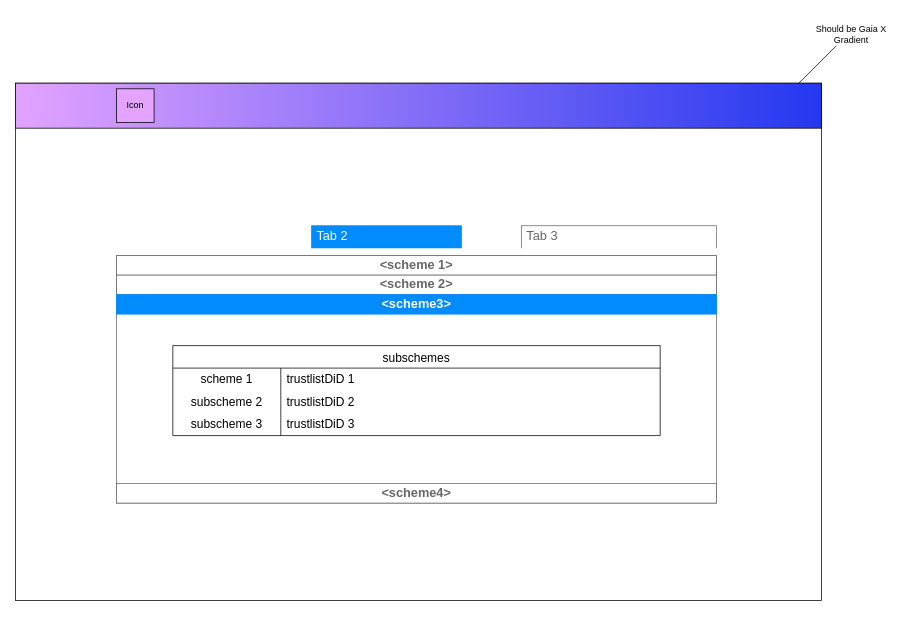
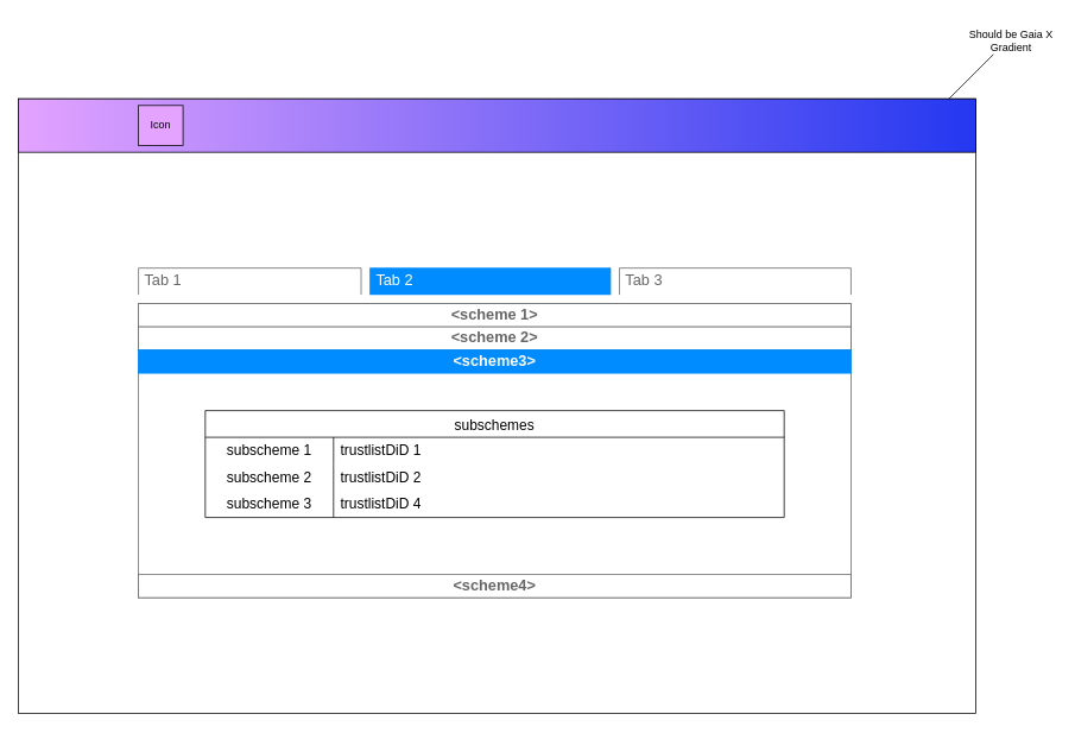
  <mxCell id="0" />
  <mxCell id="1" parent="0" />
  <mxCell id="2" value="" style="rounded=0;whiteSpace=wrap;html=1;" vertex="1" parent="1"><mxGeometry x="20" y="110" width="1075" height="690" as="geometry" /></mxCell>
  <mxCell id="3" value="" style="strokeWidth=1;shadow=0;dashed=0;align=center;html=1;shape=mxgraph.mockup.containers.rrect;rSize=0;strokeColor=#666666;" parent="1" vertex="1"><mxGeometry x="155" y="340" width="800" height="330" as="geometry" /></mxCell>
  <mxCell id="4" value="&amp;lt;scheme 1&amp;gt;" style="strokeColor=inherit;fillColor=inherit;gradientColor=inherit;strokeWidth=1;shadow=0;dashed=0;align=center;html=1;shape=mxgraph.mockup.containers.rrect;rSize=0;fontSize=17;fontColor=#666666;fontStyle=1;resizeWidth=1;whiteSpace=wrap;" parent="3" vertex="1"><mxGeometry width="800" height="26" relative="1" as="geometry" /></mxCell>
  <mxCell id="5" value="&amp;lt;scheme 2&amp;gt;" style="strokeColor=inherit;fillColor=inherit;gradientColor=inherit;strokeWidth=1;shadow=0;dashed=0;align=center;html=1;shape=mxgraph.mockup.containers.rrect;rSize=0;fontSize=17;fontColor=#666666;fontStyle=1;resizeWidth=1;whiteSpace=wrap;" parent="3" vertex="1"><mxGeometry width="800" height="26" relative="1" as="geometry"><mxPoint y="26" as="offset" /></mxGeometry></mxCell>
  <mxCell id="6" value="&amp;lt;scheme3&amp;gt;" style="strokeWidth=1;shadow=0;dashed=0;align=center;html=1;shape=mxgraph.mockup.containers.rrect;rSize=0;fontSize=17;fontColor=#ffffff;fontStyle=1;fillColor=#008cff;strokeColor=#008cff;resizeWidth=1;whiteSpace=wrap;" parent="3" vertex="1"><mxGeometry width="800" height="26" relative="1" as="geometry"><mxPoint y="52" as="offset" /></mxGeometry></mxCell>
  <mxCell id="7" value="&amp;lt;scheme4&amp;gt;" style="strokeColor=inherit;fillColor=inherit;gradientColor=inherit;strokeWidth=1;shadow=0;dashed=0;align=center;html=1;shape=mxgraph.mockup.containers.rrect;rSize=0;fontSize=17;fontColor=#666666;fontStyle=1;resizeWidth=1;whiteSpace=wrap;" parent="3" vertex="1"><mxGeometry y="1" width="800" height="26" relative="1" as="geometry"><mxPoint y="-26" as="offset" /></mxGeometry></mxCell>
  <mxCell id="8" value="subschemes" style="shape=table;startSize=30;container=1;collapsible=0;childLayout=tableLayout;fixedRows=1;rowLines=0;fontStyle=0;strokeColor=default;fontSize=16;" parent="3" vertex="1"><mxGeometry x="75" y="120" width="650" height="120" as="geometry" /></mxCell>
  <mxCell id="9" value="" style="shape=tableRow;horizontal=0;startSize=0;swimlaneHead=0;swimlaneBody=0;top=0;left=0;bottom=0;right=0;collapsible=0;dropTarget=0;fillColor=none;points=[[0,0.5],[1,0.5]];portConstraint=eastwest;strokeColor=inherit;fontSize=16;" parent="8" vertex="1"><mxGeometry y="30" width="650" height="30" as="geometry" /></mxCell>
- <mxCell id="10" value="scheme 1" style="shape=partialRectangle;html=1;whiteSpace=wrap;connectable=0;fillColor=none;top=0;left=0;bottom=0;right=0;overflow=hidden;pointerEvents=1;strokeColor=inherit;fontSize=16;" parent="9" vertex="1"><mxGeometry width="144" height="30" as="geometry"><mxRectangle width="144" height="30" as="alternateBounds" /></mxGeometry></mxCell>
+ <mxCell id="10" value="subscheme 1" style="shape=partialRectangle;html=1;whiteSpace=wrap;connectable=0;fillColor=none;top=0;left=0;bottom=0;right=0;overflow=hidden;pointerEvents=1;strokeColor=inherit;fontSize=16;" parent="9" vertex="1"><mxGeometry width="144" height="30" as="geometry"><mxRectangle width="144" height="30" as="alternateBounds" /></mxGeometry></mxCell>
  <mxCell id="11" value="trustlistDiD 1" style="shape=partialRectangle;html=1;whiteSpace=wrap;connectable=0;fillColor=none;top=0;left=0;bottom=0;right=0;align=left;spacingLeft=6;overflow=hidden;strokeColor=inherit;fontSize=16;" parent="9" vertex="1"><mxGeometry x="144" width="506" height="30" as="geometry"><mxRectangle width="506" height="30" as="alternateBounds" /></mxGeometry></mxCell>
  <mxCell id="12" value="" style="shape=tableRow;horizontal=0;startSize=0;swimlaneHead=0;swimlaneBody=0;top=0;left=0;bottom=0;right=0;collapsible=0;dropTarget=0;fillColor=none;points=[[0,0.5],[1,0.5]];portConstraint=eastwest;strokeColor=inherit;fontSize=16;" parent="8" vertex="1"><mxGeometry y="60" width="650" height="30" as="geometry" /></mxCell>
  <mxCell id="13" value="subscheme 2" style="shape=partialRectangle;html=1;whiteSpace=wrap;connectable=0;fillColor=none;top=0;left=0;bottom=0;right=0;overflow=hidden;strokeColor=inherit;fontSize=16;" parent="12" vertex="1"><mxGeometry width="144" height="30" as="geometry"><mxRectangle width="144" height="30" as="alternateBounds" /></mxGeometry></mxCell>
  <mxCell id="14" value="trustlistDiD 2" style="shape=partialRectangle;html=1;whiteSpace=wrap;connectable=0;fillColor=none;top=0;left=0;bottom=0;right=0;align=left;spacingLeft=6;overflow=hidden;strokeColor=inherit;fontSize=16;" parent="12" vertex="1"><mxGeometry x="144" width="506" height="30" as="geometry"><mxRectangle width="506" height="30" as="alternateBounds" /></mxGeometry></mxCell>
  <mxCell id="15" value="" style="shape=tableRow;horizontal=0;startSize=0;swimlaneHead=0;swimlaneBody=0;top=0;left=0;bottom=0;right=0;collapsible=0;dropTarget=0;fillColor=none;points=[[0,0.5],[1,0.5]];portConstraint=eastwest;strokeColor=inherit;fontSize=16;" parent="8" vertex="1"><mxGeometry y="90" width="650" height="30" as="geometry" /></mxCell>
  <mxCell id="16" value="subscheme 3" style="shape=partialRectangle;html=1;whiteSpace=wrap;connectable=0;fillColor=none;top=0;left=0;bottom=0;right=0;overflow=hidden;strokeColor=inherit;fontSize=16;" parent="15" vertex="1"><mxGeometry width="144" height="30" as="geometry"><mxRectangle width="144" height="30" as="alternateBounds" /></mxGeometry></mxCell>
- <mxCell id="17" value="trustlistDiD 3" style="shape=partialRectangle;html=1;whiteSpace=wrap;connectable=0;fillColor=none;top=0;left=0;bottom=0;right=0;align=left;spacingLeft=6;overflow=hidden;strokeColor=inherit;fontSize=16;" parent="15" vertex="1"><mxGeometry x="144" width="506" height="30" as="geometry"><mxRectangle width="506" height="30" as="alternateBounds" /></mxGeometry></mxCell>
+ <mxCell id="17" value="trustlistDiD 4" style="shape=partialRectangle;html=1;whiteSpace=wrap;connectable=0;fillColor=none;top=0;left=0;bottom=0;right=0;align=left;spacingLeft=6;overflow=hidden;strokeColor=inherit;fontSize=16;" parent="15" vertex="1"><mxGeometry x="144" width="506" height="30" as="geometry"><mxRectangle width="506" height="30" as="alternateBounds" /></mxGeometry></mxCell>
  <mxCell id="18" value="" style="rounded=0;whiteSpace=wrap;html=1;gradientColor=#2438F0;gradientDirection=east;fillColor=#E3A3FF;" vertex="1" parent="1"><mxGeometry x="20" y="110" width="1075" height="60" as="geometry" /></mxCell>
  <mxCell id="19" value="Icon" style="rounded=0;whiteSpace=wrap;html=1;fillColor=#e3a3ff;" vertex="1" parent="1"><mxGeometry x="155" y="117.5" width="50" height="45" as="geometry" /></mxCell>
  <mxCell id="20" value="Should be Gaia X Gradient" style="text;html=1;strokeColor=none;fillColor=none;align=center;verticalAlign=middle;whiteSpace=wrap;rounded=0;" vertex="1" parent="1"><mxGeometry x="1085" y="20" width="100" height="50" as="geometry" /></mxCell>
  <mxCell id="21" value="" style="endArrow=none;html=1;rounded=0;" edge="1" parent="1"><mxGeometry width="50" height="50" relative="1" as="geometry"><mxPoint x="1065" y="110" as="sourcePoint" /><mxPoint x="1115" y="60" as="targetPoint" /></mxGeometry></mxCell>
- <mxCell id="23" value="Tab 2" style="strokeWidth=1;shadow=0;dashed=0;align=center;html=1;shape=mxgraph.mockup.forms.uRect;fontSize=17;fontColor=#ffffff;align=left;spacingLeft=5;strokeColor=#008cff;fillColor=#008cff;" vertex="1" parent="1"><mxGeometry x="415" y="300" width="200" height="30" as="geometry" /></mxCell>
+ <mxCell id="22" value="Tab 1" style="strokeWidth=1;shadow=0;dashed=0;align=center;html=1;shape=mxgraph.mockup.forms.uRect;fontSize=17;fontColor=#666666;align=left;spacingLeft=5;strokeColor=#666666;" vertex="1" parent="1"><mxGeometry x="155" y="300" width="250" height="30" as="geometry" /></mxCell>
+ <mxCell id="23" value="Tab 2" style="strokeWidth=1;shadow=0;dashed=0;align=center;html=1;shape=mxgraph.mockup.forms.uRect;fontSize=17;fontColor=#ffffff;align=left;spacingLeft=5;strokeColor=#008cff;fillColor=#008cff;" vertex="1" parent="1"><mxGeometry x="415" y="300" width="270" height="30" as="geometry" /></mxCell>
  <mxCell id="24" value="Tab 3" style="strokeWidth=1;shadow=0;dashed=0;align=center;html=1;shape=mxgraph.mockup.forms.uRect;fontSize=17;fontColor=#666666;align=left;spacingLeft=5;strokeColor=#666666;" vertex="1" parent="1"><mxGeometry x="695" y="300" width="260" height="30" as="geometry" /></mxCell>
